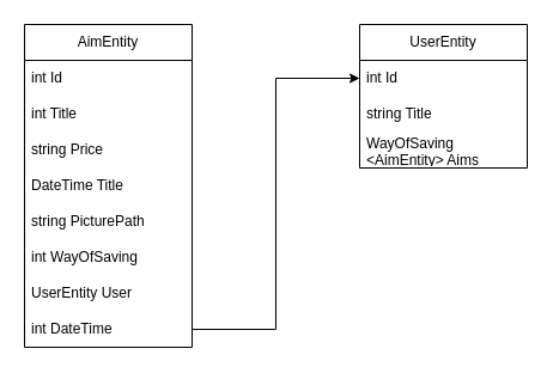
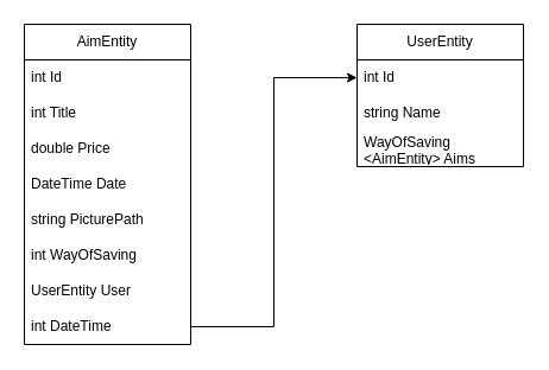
  <mxCell id="0" />
  <mxCell id="1" parent="0" />
  <mxCell id="2" value="AimEntity" style="swimlane;fontStyle=0;childLayout=stackLayout;horizontal=1;startSize=30;horizontalStack=0;resizeParent=1;resizeParentMax=0;resizeLast=0;collapsible=1;marginBottom=0;whiteSpace=wrap;html=1;" vertex="1" parent="1"><mxGeometry x="20" y="20" width="140" height="270" as="geometry"><mxRectangle x="190" y="60" width="90" height="30" as="alternateBounds" /></mxGeometry></mxCell>
  <mxCell id="3" value="int Id" style="text;strokeColor=none;fillColor=none;align=left;verticalAlign=middle;spacingLeft=4;spacingRight=4;overflow=hidden;points=[[0,0.5],[1,0.5]];portConstraint=eastwest;rotatable=0;whiteSpace=wrap;html=1;" vertex="1" parent="2"><mxGeometry y="30" width="140" height="30" as="geometry" /></mxCell>
  <mxCell id="4" value="int Title" style="text;strokeColor=none;fillColor=none;align=left;verticalAlign=middle;spacingLeft=4;spacingRight=4;overflow=hidden;points=[[0,0.5],[1,0.5]];portConstraint=eastwest;rotatable=0;whiteSpace=wrap;html=1;" vertex="1" parent="2"><mxGeometry y="60" width="140" height="30" as="geometry" /></mxCell>
- <mxCell id="5" value="string Price" style="text;strokeColor=none;fillColor=none;align=left;verticalAlign=middle;spacingLeft=4;spacingRight=4;overflow=hidden;points=[[0,0.5],[1,0.5]];portConstraint=eastwest;rotatable=0;whiteSpace=wrap;html=1;" vertex="1" parent="2"><mxGeometry y="90" width="140" height="30" as="geometry" /></mxCell>
- <mxCell id="6" value="DateTime Title" style="text;strokeColor=none;fillColor=none;align=left;verticalAlign=middle;spacingLeft=4;spacingRight=4;overflow=hidden;points=[[0,0.5],[1,0.5]];portConstraint=eastwest;rotatable=0;whiteSpace=wrap;html=1;" vertex="1" parent="2"><mxGeometry y="120" width="140" height="30" as="geometry" /></mxCell>
+ <mxCell id="5" value="double Price" style="text;strokeColor=none;fillColor=none;align=left;verticalAlign=middle;spacingLeft=4;spacingRight=4;overflow=hidden;points=[[0,0.5],[1,0.5]];portConstraint=eastwest;rotatable=0;whiteSpace=wrap;html=1;" vertex="1" parent="2"><mxGeometry y="90" width="140" height="30" as="geometry" /></mxCell>
+ <mxCell id="6" value="DateTime Date" style="text;strokeColor=none;fillColor=none;align=left;verticalAlign=middle;spacingLeft=4;spacingRight=4;overflow=hidden;points=[[0,0.5],[1,0.5]];portConstraint=eastwest;rotatable=0;whiteSpace=wrap;html=1;" vertex="1" parent="2"><mxGeometry y="120" width="140" height="30" as="geometry" /></mxCell>
  <mxCell id="7" value="string PicturePath" style="text;strokeColor=none;fillColor=none;align=left;verticalAlign=middle;spacingLeft=4;spacingRight=4;overflow=hidden;points=[[0,0.5],[1,0.5]];portConstraint=eastwest;rotatable=0;whiteSpace=wrap;html=1;" vertex="1" parent="2"><mxGeometry y="150" width="140" height="30" as="geometry" /></mxCell>
  <mxCell id="8" value="int WayOfSaving" style="text;strokeColor=none;fillColor=none;align=left;verticalAlign=middle;spacingLeft=4;spacingRight=4;overflow=hidden;points=[[0,0.5],[1,0.5]];portConstraint=eastwest;rotatable=0;whiteSpace=wrap;html=1;" vertex="1" parent="2"><mxGeometry y="180" width="140" height="30" as="geometry" /></mxCell>
  <mxCell id="9" value="UserEntity User" style="text;strokeColor=none;fillColor=none;align=left;verticalAlign=middle;spacingLeft=4;spacingRight=4;overflow=hidden;points=[[0,0.5],[1,0.5]];portConstraint=eastwest;rotatable=0;whiteSpace=wrap;html=1;" vertex="1" parent="2"><mxGeometry y="210" width="140" height="30" as="geometry" /></mxCell>
  <mxCell id="10" value="int DateTime" style="text;strokeColor=none;fillColor=none;align=left;verticalAlign=middle;spacingLeft=4;spacingRight=4;overflow=hidden;points=[[0,0.5],[1,0.5]];portConstraint=eastwest;rotatable=0;whiteSpace=wrap;html=1;" vertex="1" parent="2"><mxGeometry y="240" width="140" height="30" as="geometry" /></mxCell>
  <mxCell id="11" value="UserEntity" style="swimlane;fontStyle=0;childLayout=stackLayout;horizontal=1;startSize=30;horizontalStack=0;resizeParent=1;resizeParentMax=0;resizeLast=0;collapsible=1;marginBottom=0;whiteSpace=wrap;html=1;" vertex="1" parent="1"><mxGeometry x="300" y="20" width="140" height="120" as="geometry" /></mxCell>
  <mxCell id="12" value="int Id" style="text;strokeColor=none;fillColor=none;align=left;verticalAlign=middle;spacingLeft=4;spacingRight=4;overflow=hidden;points=[[0,0.5],[1,0.5]];portConstraint=eastwest;rotatable=0;whiteSpace=wrap;html=1;" vertex="1" parent="11"><mxGeometry y="30" width="140" height="30" as="geometry" /></mxCell>
- <mxCell id="13" value="string Title" style="text;strokeColor=none;fillColor=none;align=left;verticalAlign=middle;spacingLeft=4;spacingRight=4;overflow=hidden;points=[[0,0.5],[1,0.5]];portConstraint=eastwest;rotatable=0;whiteSpace=wrap;html=1;" vertex="1" parent="11"><mxGeometry y="60" width="140" height="30" as="geometry" /></mxCell>
+ <mxCell id="13" value="string Name" style="text;strokeColor=none;fillColor=none;align=left;verticalAlign=middle;spacingLeft=4;spacingRight=4;overflow=hidden;points=[[0,0.5],[1,0.5]];portConstraint=eastwest;rotatable=0;whiteSpace=wrap;html=1;" vertex="1" parent="11"><mxGeometry y="60" width="140" height="30" as="geometry" /></mxCell>
  <mxCell id="14" value="WayOfSaving &amp;lt;AimEntity&amp;gt; Aims&amp;nbsp;" style="text;strokeColor=none;fillColor=none;align=left;verticalAlign=middle;spacingLeft=4;spacingRight=4;overflow=hidden;points=[[0,0.5],[1,0.5]];portConstraint=eastwest;rotatable=0;whiteSpace=wrap;html=1;" vertex="1" parent="11"><mxGeometry y="90" width="140" height="30" as="geometry" /></mxCell>
  <mxCell id="15" style="edgeStyle=orthogonalEdgeStyle;rounded=0;orthogonalLoop=1;jettySize=auto;html=1;exitX=1;exitY=0.5;exitDx=0;exitDy=0;entryX=0;entryY=0.5;entryDx=0;entryDy=0;" edge="1" parent="1" source="10" target="12"><mxGeometry relative="1" as="geometry" /></mxCell>
